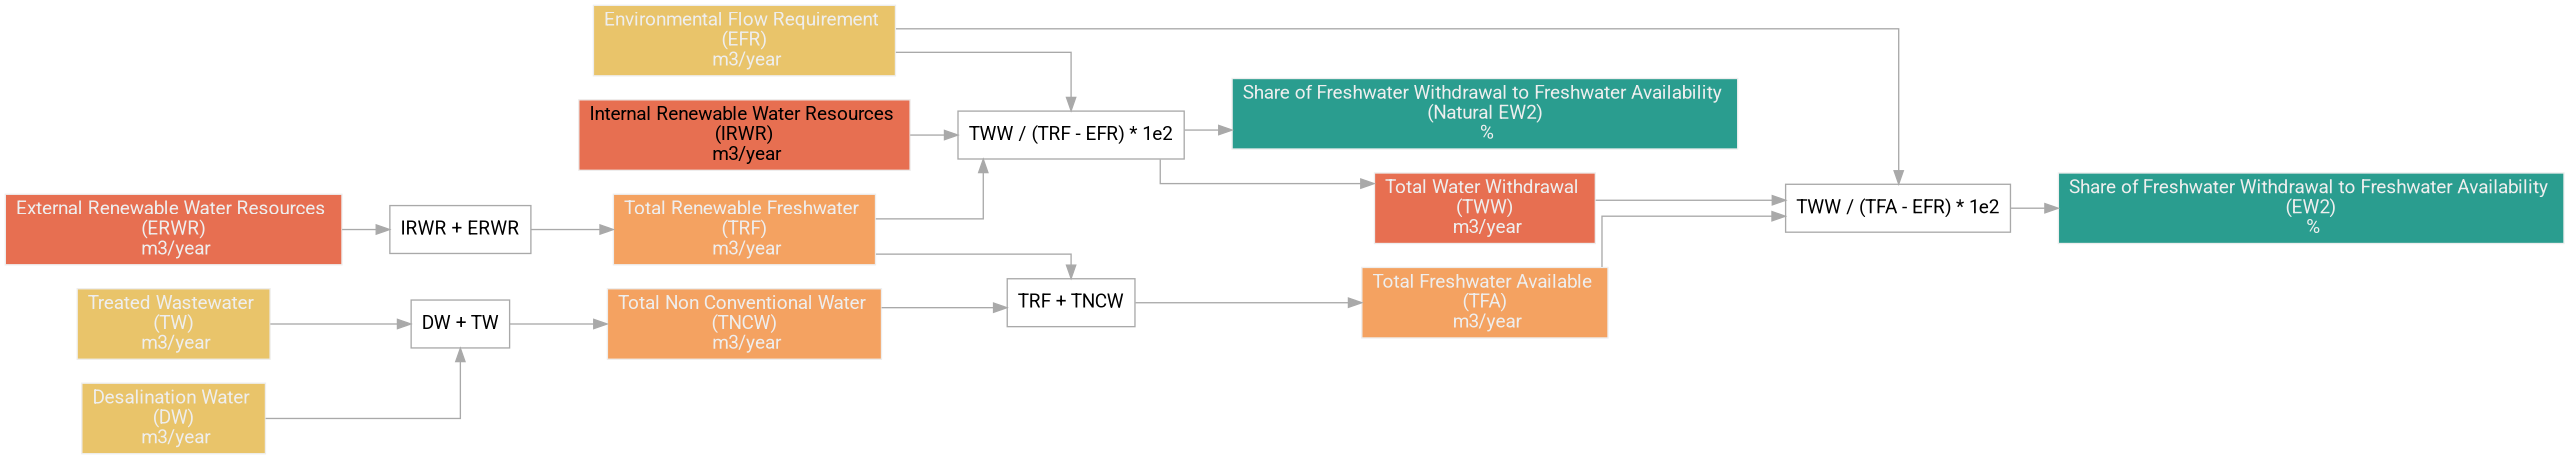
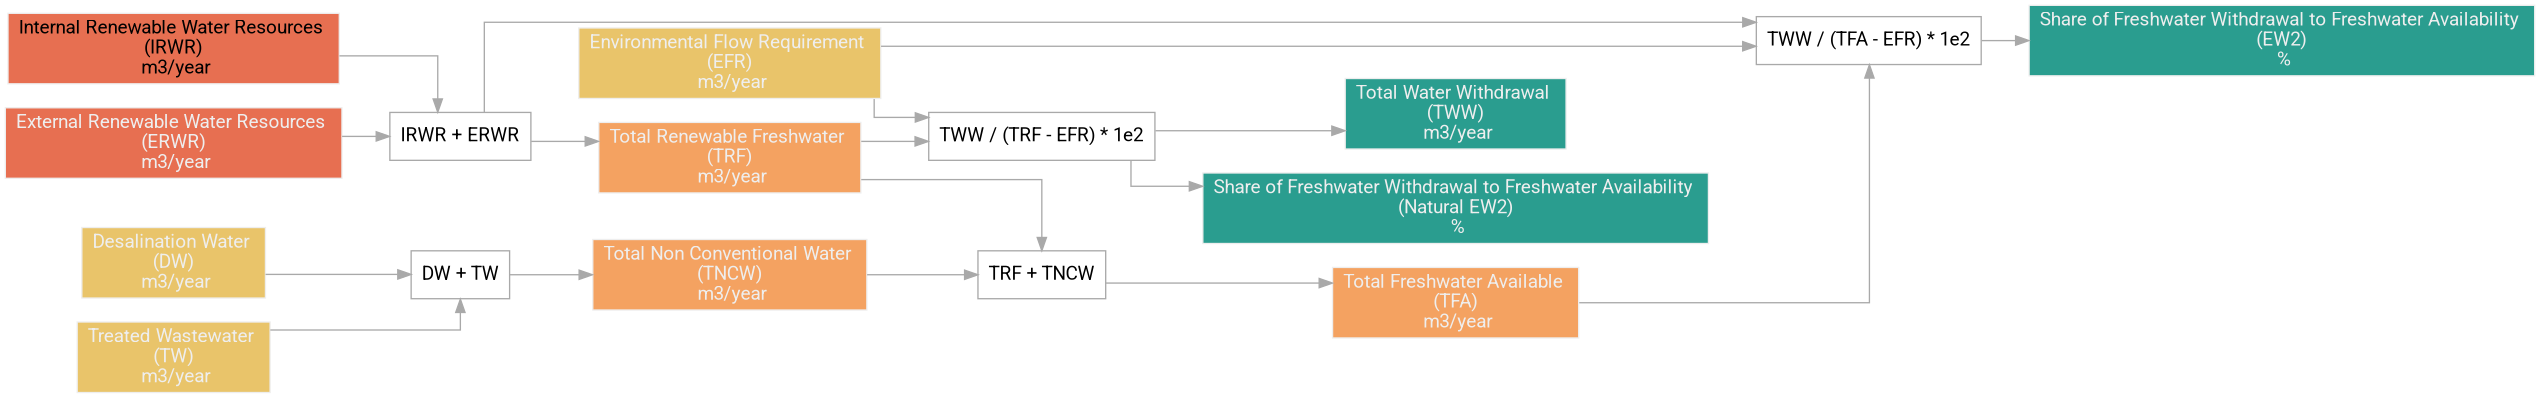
  digraph {
    rankdir=LR
    splines=ortho
    node [color="#eeeeee" fillcolor="#e76f51" fontcolor="#eeeeee" fontname=roboto peripheries=1 shape=rectangle style=filled]
    edge [color="#A9A9A9"]
    n1 [fontcolor="#000000" label="Internal Renewable Water Resources \n (IRWR) \n m3/year"]
    n2 [color="#A9A9A9" fontcolor="#000000" label="IRWR + ERWR" style=""]
    n3 [fillcolor="#f4a261" label="Total Renewable Freshwater \n (TRF) \n m3/year"]
    n4 [label="External Renewable Water Resources \n (ERWR) \n m3/year"]
    n5 [color="#A9A9A9" fontcolor="#000000" label="TRF + TNCW" style=""]
    n6 [color="#A9A9A9" fontcolor="#000000" label="TWW / (TRF - EFR) * 1e2" style=""]
    n7 [fillcolor="#f4a261" label="Total Freshwater Available \n (TFA) \n m3/year"]
-   n8 [label="Total Water Withdrawal \n (TWW) \n m3/year"]
+   n8 [fillcolor="#2a9d8f" label="Total Water Withdrawal \n (TWW) \n m3/year"]
    n9 [fillcolor="#2a9d8f" label="Share of Freshwater Withdrawal to Freshwater Availability \n (Natural EW2) \n %"]
    n10 [fillcolor="#e9c46a" label="Desalination Water \n (DW) \n m3/year"]
    n11 [color="#A9A9A9" fontcolor="#000000" label="DW + TW" style=""]
    n12 [fillcolor="#f4a261" label="Total Non Conventional Water \n (TNCW) \n m3/year"]
    n13 [fillcolor="#e9c46a" label="Treated Wastewater \n (TW) \n m3/year"]
    n14 [color="#A9A9A9" fontcolor="#000000" label="TWW / (TFA - EFR) * 1e2" style=""]
    n15 [fillcolor="#2a9d8f" label="Share of Freshwater Withdrawal to Freshwater Availability \n (EW2) \n %"]
    n16 [fillcolor="#e9c46a" label="Environmental Flow Requirement \n (EFR) \n m3/year"]
-   n1 -> n6
+   n1 -> n2
    n2 -> n3
    n3 -> n5
    n3 -> n6
    n4 -> n2
    n5 -> n7
    n6 -> n8
    n6 -> n9
    n7 -> n14
-   n8 -> n14
+   n2 -> n14
    n10 -> n11
    n11 -> n12
    n12 -> n5
    n13 -> n11
    n14 -> n15
    n16 -> n6
    n16 -> n14
  }
